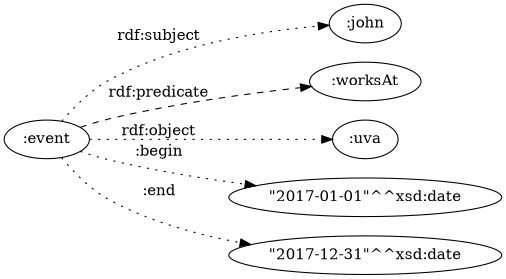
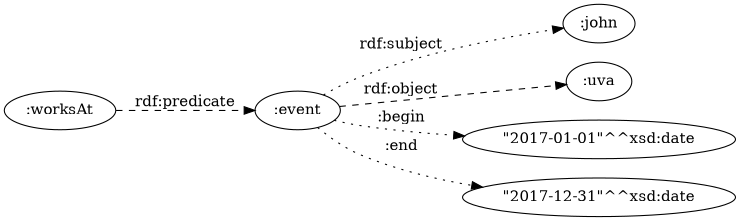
  digraph {
    rankdir=LR
    edge [style=dotted]
    n1 [label=<:event>]
    n2 [label=<:john>]
    n3 [label=<:worksAt>]
    n4 [label=<:uva>]
    n5 [label=<"2017-01-01"^^xsd:date>]
    n6 [label=<"2017-12-31"^^xsd:date>]
    n1 -> n2 [label=<rdf:subject>]
-   n1 -> n3 [label=<rdf:predicate> style=dashed]
-   n1 -> n4 [label=<rdf:object>]
+   n3 -> n1 [label=<rdf:predicate> style=dashed]
+   n1 -> n4 [label=<rdf:object> style=dashed]
    n1 -> n5 [label=<:begin>]
    n1 -> n6 [label=<:end>]
  }
